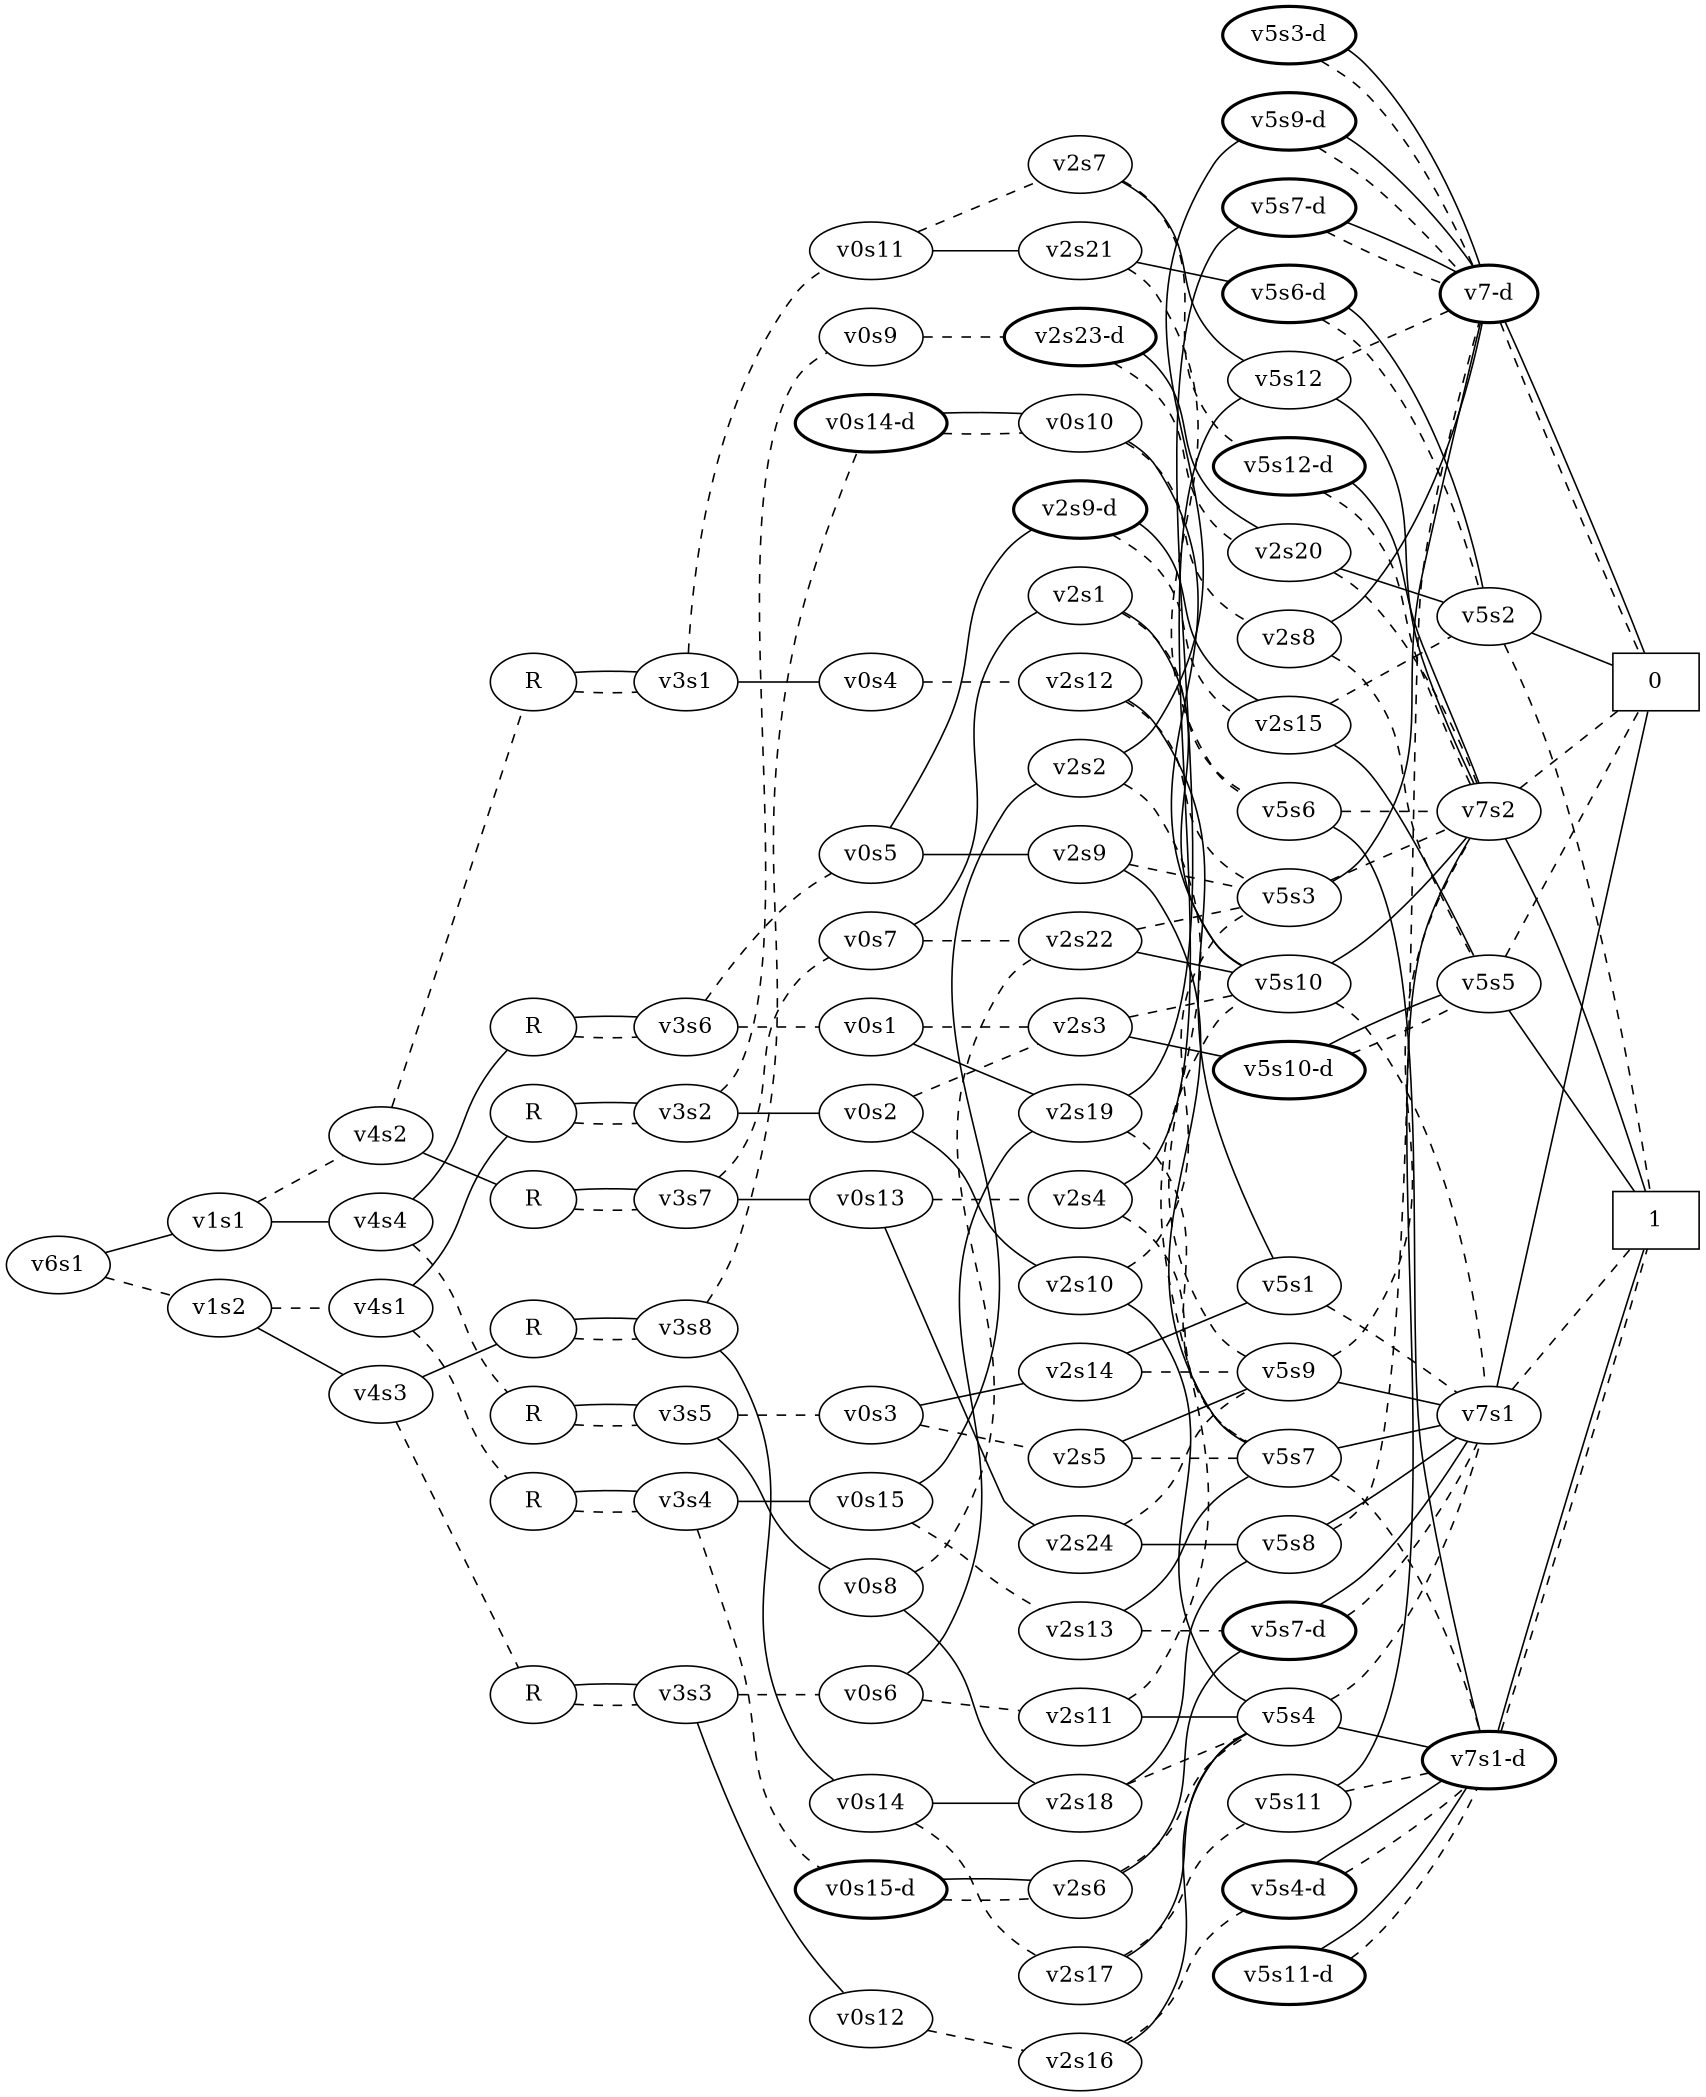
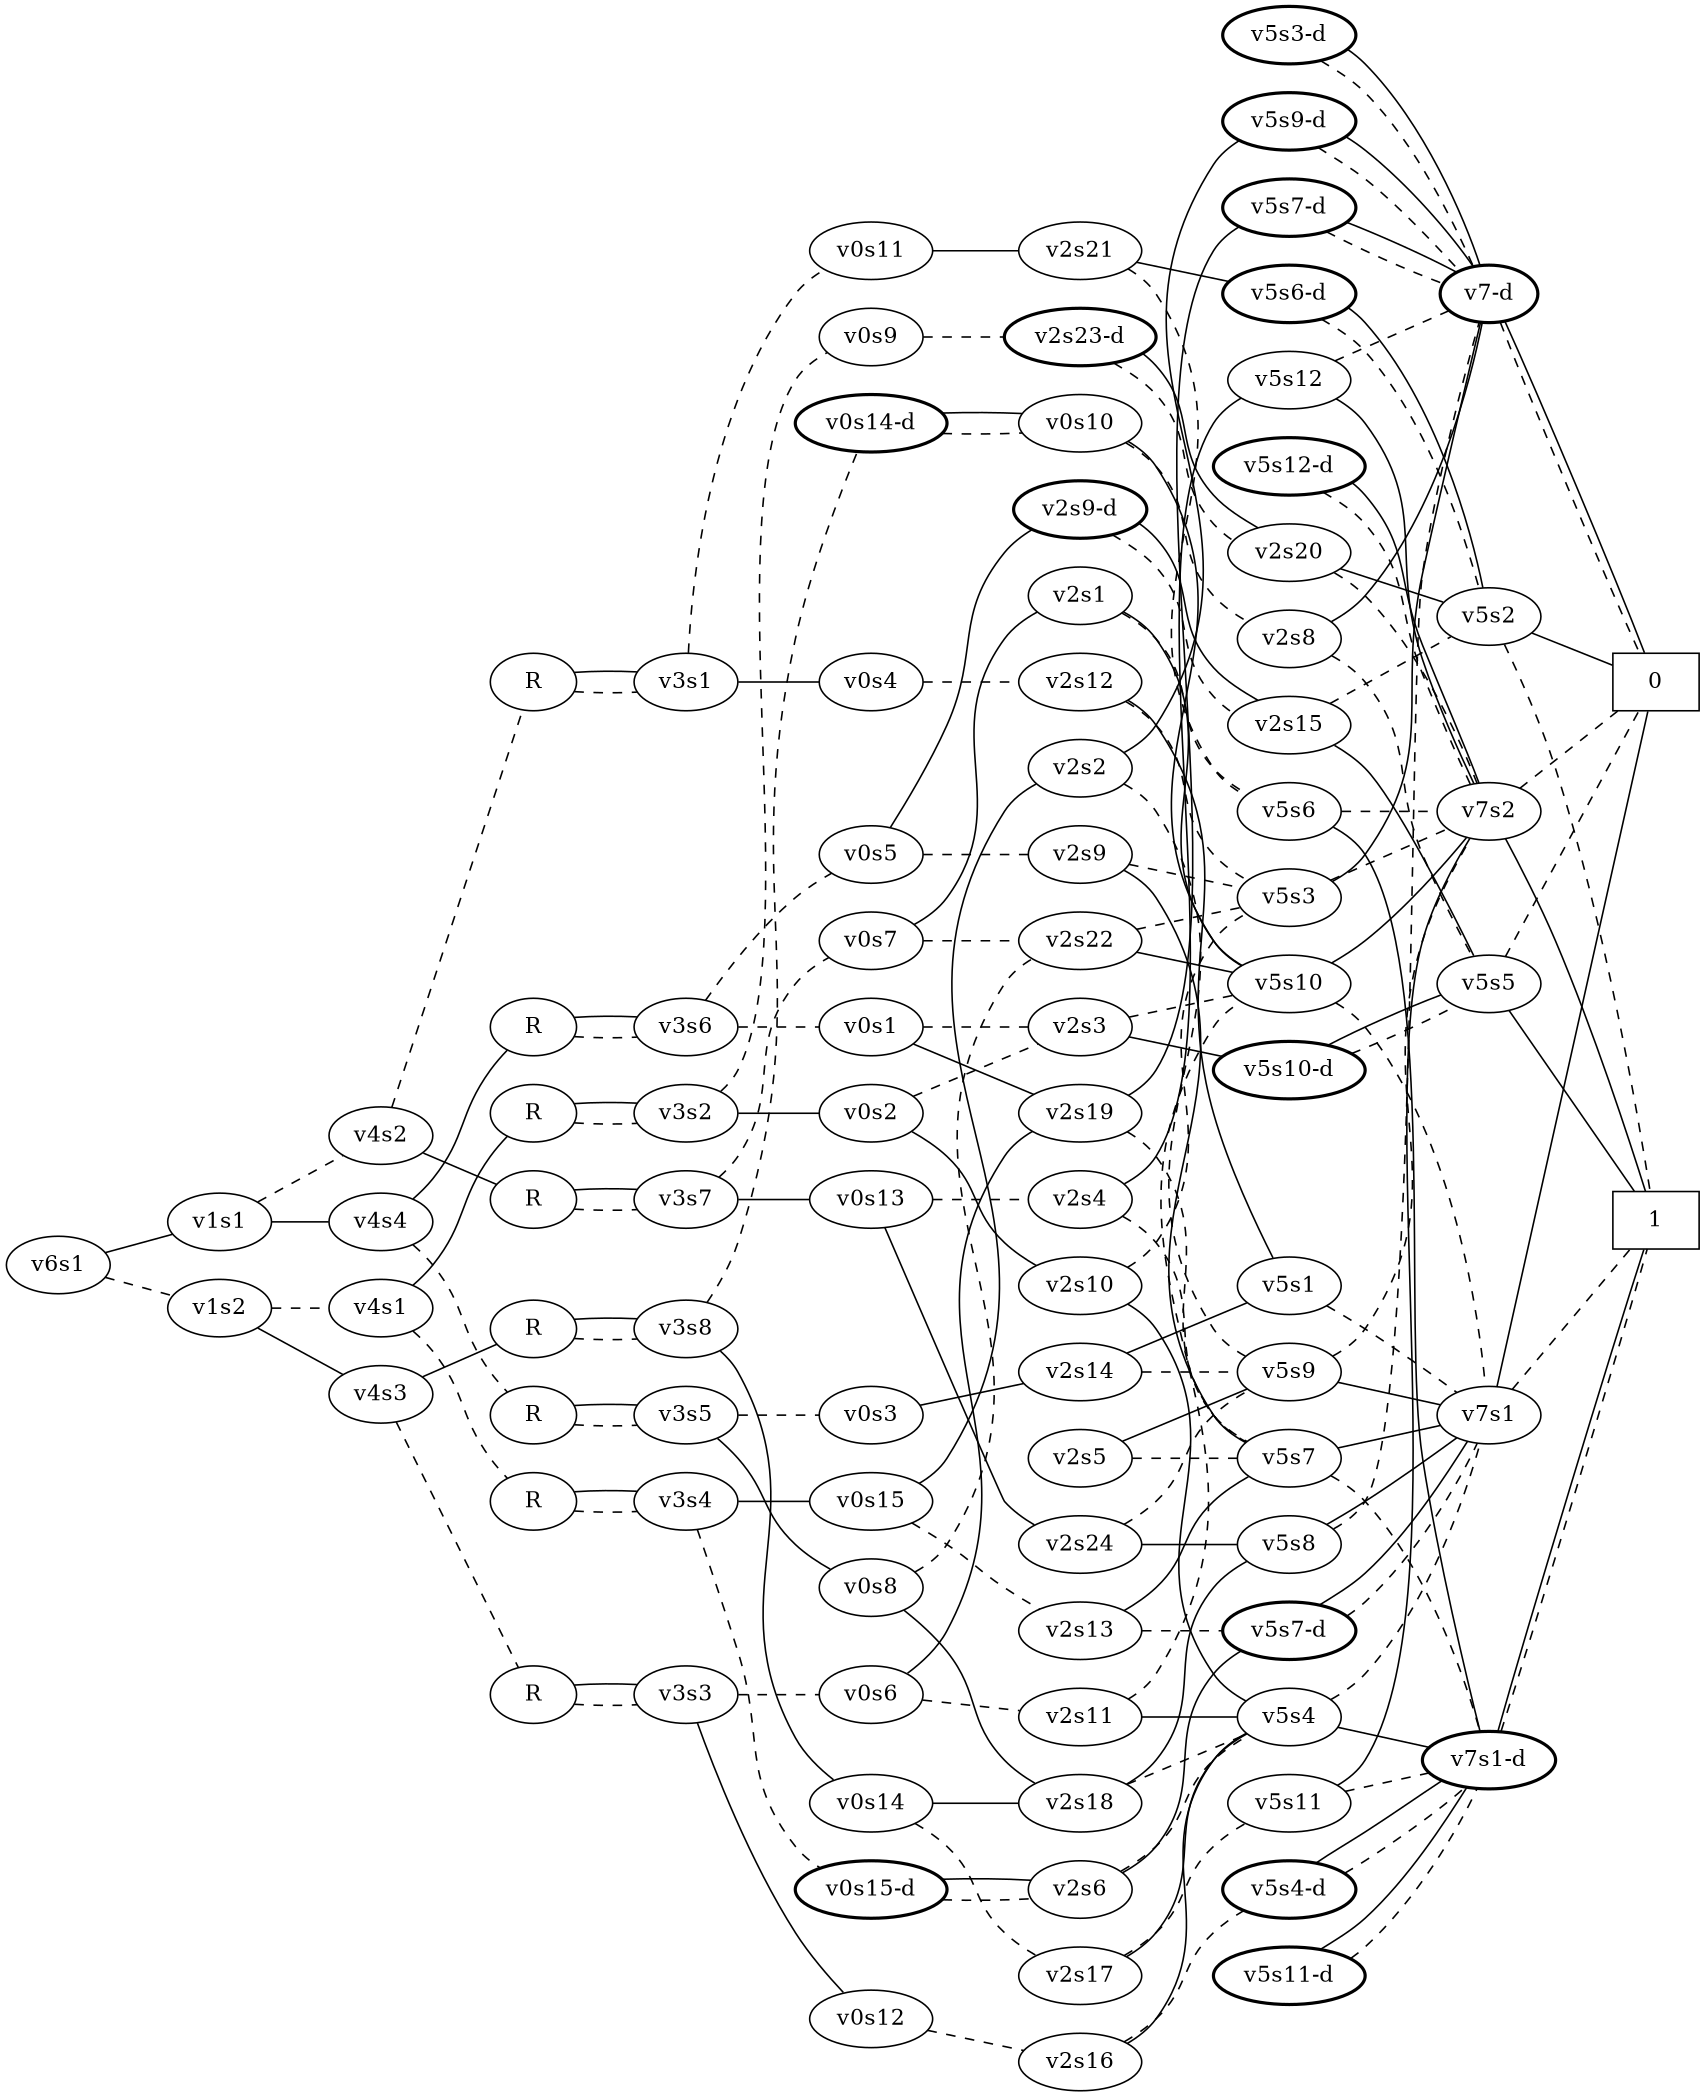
  graph {
    rankdir=LR
    edge [style=dashed]
    n1 [label=v6s1]
    n2 [label=v1s1]
    n3 [label=v1s2]
    n4 [label=v4s4]
    n5 [label=v4s2]
    n6 [label=v4s3]
    n7 [label=v4s1]
    n8 [label=R]
    n9 [label=R]
    n10 [label=R]
    n11 [label=R]
    n12 [label=R]
    n13 [label=R]
    n14 [label=R]
    n15 [label=R]
    n16 [label=v3s6]
    n17 [label=v3s5]
    n18 [label=v3s7]
    n19 [label=v3s1]
    n20 [label=v0s1]
    n21 [label=v0s5]
    n22 [label=v0s8]
    n23 [label=v0s3]
    n24 [label=v2s19]
    n25 [label=v2s3]
    n26 [label="v2s9-d" style=bold]
    n27 [label=v2s9]
    n28 [label="v5s7-d" style=bold]
    n29 [label=v5s7]
    n30 [label="v5s10-d" style=bold]
    n31 [label=v5s10]
    n32 [label=v2s15]
    n33 [label=v5s3]
    n34 [label="v7-d" style=bold]
    n35 [label=v7s1]
    n36 [label="v7s1-d" style=bold]
    n37 [label=v5s5]
    n38 [label=v7s2]
    n39 [label=0 shape=box]
    n40 [label=1 shape=box]
    n41 [label=v5s2]
    n42 [label=v2s18]
    n43 [label=v2s22]
    n44 [label=v2s14]
    n45 [label=v2s5]
    n46 [label=v5s8]
    n47 [label=v5s4]
    n48 [label=v5s1]
    n49 [label=v5s9]
    n50 [label=v0s13]
    n51 [label=v0s7]
    n52 [label=v0s4]
    n53 [label=v0s11]
    n54 [label=v2s24]
    n55 [label=v2s4]
    n56 [label=v2s1]
    n57 [label=v5s12]
    n58 [label=v5s6]
    n59 [label=v2s12]
    n60 [label=v2s21]
-   n61 [label=v2s7]
    n62 [label=v2s13]
    n63 [label="v5s7-d" style=bold]
    n64 [label="v5s6-d" style=bold]
    n65 [label="v5s12-d" style=bold]
    n66 [label=v3s8]
    n67 [label=v3s3]
    n68 [label=v3s2]
    n69 [label=v3s4]
    n70 [label=v0s14]
    n71 [label="v0s14-d" style=bold]
    n72 [label=v0s12]
    n73 [label=v0s6]
    n74 [label=v2s17]
    n75 [label=v0s10]
    n76 [label=v5s11]
    n77 [label=v2s8]
    n78 [label=v2s16]
    n79 [label=v2s11]
    n80 [label="v5s4-d" style=bold]
    n81 [label="v5s11-d" style=bold]
    n82 [label=v0s2]
    n83 [label=v0s9]
    n84 [label=v0s15]
    n85 [label="v0s15-d" style=bold]
    n86 [label=v2s10]
    n87 [label="v2s23-d" style=bold]
    n88 [label=v2s20]
    n89 [label="v5s3-d" style=bold]
    n90 [label=v2s2]
    n91 [label=v2s6]
    n92 [label="v5s9-d" style=bold]
    n1 -- n2 [style=solid]
    n1 -- n3
    n2 -- n4 [style=solid]
    n2 -- n5
    n3 -- n6 [style=solid]
    n3 -- n7
    n4 -- n8 [style=solid]
    n4 -- n9
    n5 -- n10 [style=solid]
    n5 -- n11
    n6 -- n12 [style=solid]
    n6 -- n13
    n7 -- n14 [style=solid]
    n7 -- n15
    n8 -- n16
    n8 -- n16 [style=solid]
    n9 -- n17
    n9 -- n17 [style=solid]
    n10 -- n18
    n10 -- n18 [style=solid]
    n11 -- n19
    n11 -- n19 [style=solid]
    n12 -- n66
    n12 -- n66 [style=solid]
    n13 -- n67
    n13 -- n67 [style=solid]
    n14 -- n68
    n14 -- n68 [style=solid]
    n15 -- n69
    n15 -- n69 [style=solid]
    n16 -- n20
    n16 -- n21
    n17 -- n22 [style=solid]
    n17 -- n23
    n18 -- n50 [style=solid]
    n18 -- n51
    n19 -- n52 [style=solid]
    n19 -- n53
    n20 -- n24 [style=solid]
    n20 -- n25
    n21 -- n26 [style=solid]
-   n21 -- n27 [style=solid]
+   n21 -- n27
    n22 -- n42 [style=solid]
    n22 -- n43
    n23 -- n44 [style=solid]
-   n23 -- n45
    n24 -- n28 [style=solid]
    n24 -- n29
    n25 -- n30 [style=solid]
    n25 -- n31
    n26 -- n32
    n26 -- n32 [style=solid]
    n27 -- n29 [style=solid]
    n27 -- n33
    n28 -- n34
    n28 -- n34 [style=solid]
    n29 -- n35 [style=solid]
    n29 -- n36
    n30 -- n37
    n30 -- n37 [style=solid]
    n31 -- n35
    n31 -- n38 [style=solid]
    n32 -- n37 [style=solid]
    n32 -- n41
    n33 -- n34 [style=solid]
    n33 -- n38
    n34 -- n39
    n34 -- n39 [style=solid]
    n35 -- n39 [style=solid]
    n35 -- n40
    n36 -- n40
    n36 -- n40 [style=solid]
    n37 -- n39
    n37 -- n40 [style=solid]
    n38 -- n39
    n38 -- n40 [style=solid]
    n41 -- n39 [style=solid]
    n41 -- n40
    n42 -- n46 [style=solid]
    n42 -- n47
    n43 -- n31 [style=solid]
    n43 -- n33
    n44 -- n48 [style=solid]
    n44 -- n49
    n45 -- n29
    n45 -- n49 [style=solid]
    n46 -- n34
    n46 -- n35 [style=solid]
    n47 -- n35
    n47 -- n36 [style=solid]
    n48 -- n35
    n49 -- n35 [style=solid]
    n49 -- n38
    n50 -- n54 [style=solid]
    n50 -- n55
    n51 -- n43
    n51 -- n56 [style=solid]
    n52 -- n59
    n53 -- n60 [style=solid]
-   n53 -- n61
    n54 -- n46 [style=solid]
    n54 -- n49
    n55 -- n29
    n55 -- n57 [style=solid]
    n56 -- n31 [style=solid]
    n56 -- n58
    n57 -- n34
    n57 -- n38 [style=solid]
    n58 -- n36 [style=solid]
    n58 -- n38
    n59 -- n33
    n59 -- n48 [style=solid]
    n60 -- n58
    n60 -- n64 [style=solid]
-   n61 -- n57 [style=solid]
-   n61 -- n65
    n62 -- n29 [style=solid]
    n62 -- n63
    n63 -- n35
    n63 -- n35 [style=solid]
    n64 -- n41
    n64 -- n41 [style=solid]
    n65 -- n38
    n65 -- n38 [style=solid]
    n66 -- n70 [style=solid]
    n66 -- n71
    n67 -- n72 [style=solid]
    n67 -- n73
    n68 -- n82 [style=solid]
    n68 -- n83
    n69 -- n84 [style=solid]
    n69 -- n85
    n70 -- n42 [style=solid]
    n70 -- n74
    n71 -- n75
    n71 -- n75 [style=solid]
    n72 -- n78
    n73 -- n24 [style=solid]
    n73 -- n79
    n74 -- n47 [style=solid]
    n74 -- n76
    n75 -- n31 [style=solid]
    n75 -- n77
    n76 -- n36
    n76 -- n38 [style=solid]
    n77 -- n34 [style=solid]
    n77 -- n37
    n78 -- n47 [style=solid]
    n78 -- n80
    n79 -- n31
    n79 -- n47 [style=solid]
    n80 -- n36
    n80 -- n36 [style=solid]
    n81 -- n36
    n81 -- n36 [style=solid]
    n82 -- n25
    n82 -- n86 [style=solid]
    n83 -- n87
    n84 -- n62
    n84 -- n90 [style=solid]
    n85 -- n91
    n85 -- n91 [style=solid]
    n86 -- n33
    n86 -- n47 [style=solid]
    n87 -- n88
    n87 -- n88 [style=solid]
    n88 -- n38
    n88 -- n41 [style=solid]
    n89 -- n34
    n89 -- n34 [style=solid]
    n90 -- n49
    n90 -- n92 [style=solid]
    n91 -- n47
    n91 -- n63 [style=solid]
    n92 -- n34
    n92 -- n34 [style=solid]
  }
